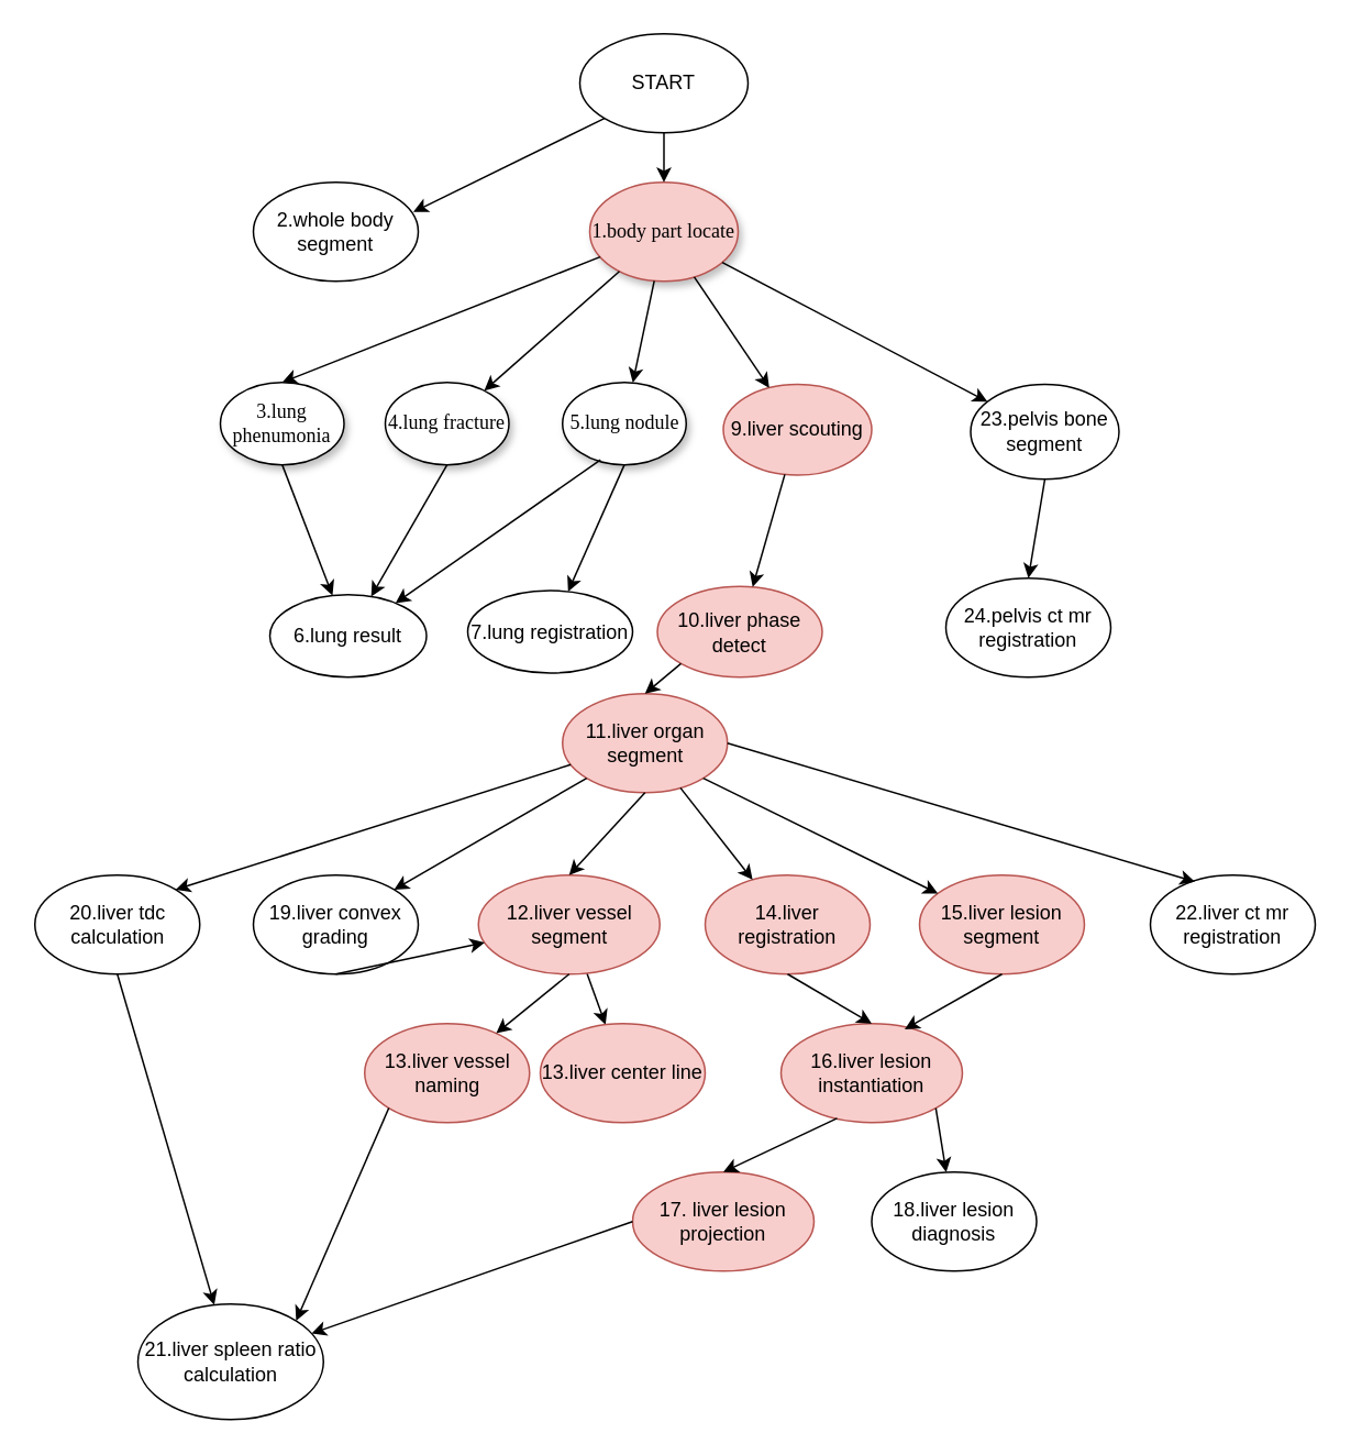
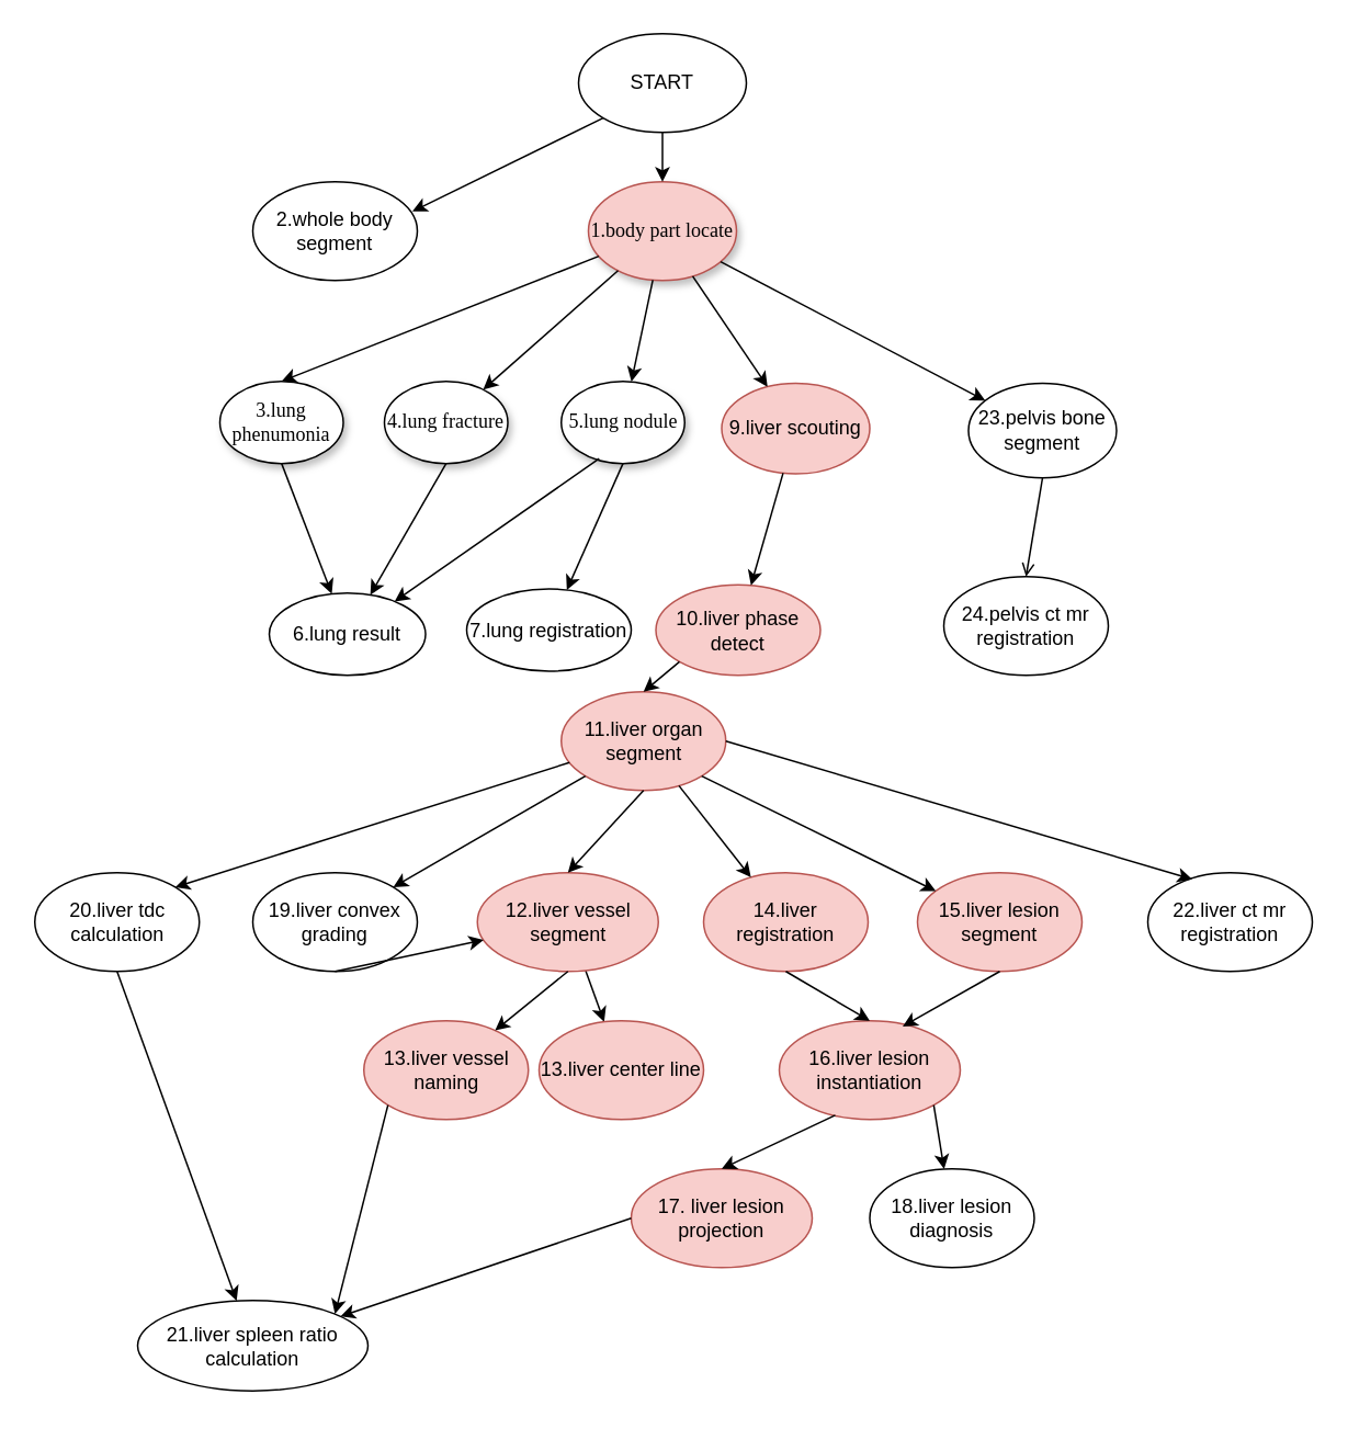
  <mxCell id="0" />
  <mxCell id="1" parent="0" />
  <mxCell id="2" value="1.body part locate" style="ellipse;whiteSpace=wrap;html=1;rounded=0;shadow=1;comic=0;labelBackgroundColor=none;strokeWidth=1;fontFamily=Verdana;fontSize=12;align=center;fillColor=#f8cecc;strokeColor=#b85450;" parent="1" vertex="1"><mxGeometry x="357" y="110" width="90" height="60" as="geometry" /></mxCell>
  <mxCell id="3" value="&lt;span&gt;4.lung fracture&lt;/span&gt;" style="ellipse;whiteSpace=wrap;html=1;rounded=0;shadow=1;comic=0;labelBackgroundColor=none;strokeWidth=1;fontFamily=Verdana;fontSize=12;align=center;" parent="1" vertex="1"><mxGeometry x="233" y="231.25" width="75" height="50" as="geometry" /></mxCell>
  <mxCell id="4" value="&lt;span&gt;5.lung nodule&lt;/span&gt;" style="ellipse;whiteSpace=wrap;html=1;rounded=0;shadow=1;comic=0;labelBackgroundColor=none;strokeWidth=1;fontFamily=Verdana;fontSize=12;align=center;" parent="1" vertex="1"><mxGeometry x="340.5" y="231.25" width="75" height="50" as="geometry" /></mxCell>
  <mxCell id="5" value="3.lung phenumonia" style="ellipse;whiteSpace=wrap;html=1;rounded=0;shadow=1;comic=0;labelBackgroundColor=none;strokeWidth=1;fontFamily=Verdana;fontSize=12;align=center;" parent="1" vertex="1"><mxGeometry x="133" y="231.25" width="75" height="50" as="geometry" /></mxCell>
  <mxCell id="6" value="2.whole body segment" style="ellipse;whiteSpace=wrap;html=1;" parent="1" vertex="1"><mxGeometry x="153" y="110" width="100" height="60" as="geometry" /></mxCell>
  <mxCell id="7" value="START" style="ellipse;whiteSpace=wrap;html=1;" parent="1" vertex="1"><mxGeometry x="351" width="102" height="60" as="geometry" y="20" /></mxCell>
  <mxCell id="8" value="6.lung result" style="ellipse;whiteSpace=wrap;html=1;" parent="1" vertex="1"><mxGeometry x="163" y="360" width="95" height="50" as="geometry" /></mxCell>
  <mxCell id="9" value="" style="endArrow=classic;html=1;" parent="1" source="7" target="2" edge="1"><mxGeometry width="50" height="50" relative="1" as="geometry"><mxPoint x="463" y="390" as="sourcePoint" /><mxPoint x="513" y="340" as="targetPoint" /></mxGeometry></mxCell>
  <mxCell id="10" value="" style="endArrow=classic;html=1;exitX=0.5;exitY=1;exitDx=0;exitDy=0;" parent="1" source="5" target="8" edge="1"><mxGeometry width="50" height="50" relative="1" as="geometry"><mxPoint x="463" y="390" as="sourcePoint" /><mxPoint x="513" y="340" as="targetPoint" /></mxGeometry></mxCell>
  <mxCell id="11" value="" style="endArrow=classic;html=1;exitX=0.5;exitY=1;exitDx=0;exitDy=0;" parent="1" source="3" target="8" edge="1"><mxGeometry width="50" height="50" relative="1" as="geometry"><mxPoint x="463" y="390" as="sourcePoint" /><mxPoint x="513" y="340" as="targetPoint" /></mxGeometry></mxCell>
  <mxCell id="12" value="" style="endArrow=classic;html=1;exitX=0.307;exitY=0.94;exitDx=0;exitDy=0;exitPerimeter=0;" parent="1" source="4" target="8" edge="1"><mxGeometry width="50" height="50" relative="1" as="geometry"><mxPoint x="463" y="390" as="sourcePoint" /><mxPoint x="513" y="340" as="targetPoint" /></mxGeometry></mxCell>
  <mxCell id="13" value="" style="endArrow=classic;html=1;exitX=0.5;exitY=1;exitDx=0;exitDy=0;" parent="1" source="4" target="14" edge="1"><mxGeometry width="50" height="50" relative="1" as="geometry"><mxPoint x="453" y="290" as="sourcePoint" /><mxPoint x="513" y="340" as="targetPoint" /></mxGeometry></mxCell>
  <mxCell id="14" value="7.lung registration" style="ellipse;whiteSpace=wrap;html=1;" parent="1" vertex="1"><mxGeometry x="283" y="357.5" width="100" height="50" as="geometry" /></mxCell>
  <mxCell id="15" value="" style="endArrow=classic;html=1;entryX=0.5;entryY=0;entryDx=0;entryDy=0;" parent="1" source="2" target="5" edge="1"><mxGeometry width="50" height="50" relative="1" as="geometry"><mxPoint x="463" y="390" as="sourcePoint" /><mxPoint x="513" y="340" as="targetPoint" /></mxGeometry></mxCell>
  <mxCell id="16" value="" style="endArrow=classic;html=1;" parent="1" source="2" target="3" edge="1"><mxGeometry width="50" height="50" relative="1" as="geometry"><mxPoint x="463" y="390" as="sourcePoint" /><mxPoint x="513" y="340" as="targetPoint" /></mxGeometry></mxCell>
  <mxCell id="17" value="9.liver scouting" style="ellipse;whiteSpace=wrap;html=1;fillColor=#f8cecc;strokeColor=#b85450;" parent="1" vertex="1"><mxGeometry x="438" y="232.5" width="90" height="55" as="geometry" /></mxCell>
  <mxCell id="18" value="" style="endArrow=classic;html=1;entryX=0.97;entryY=0.3;entryDx=0;entryDy=0;entryPerimeter=0;exitX=0;exitY=1;exitDx=0;exitDy=0;" parent="1" source="7" target="6" edge="1"><mxGeometry width="50" height="50" relative="1" as="geometry"><mxPoint x="373" y="68" as="sourcePoint" /><mxPoint x="553" y="250" as="targetPoint" /></mxGeometry></mxCell>
  <mxCell id="19" value="" style="endArrow=classic;html=1;" parent="1" source="2" target="4" edge="1"><mxGeometry width="50" height="50" relative="1" as="geometry"><mxPoint x="463" y="390" as="sourcePoint" /><mxPoint x="513" y="340" as="targetPoint" /></mxGeometry></mxCell>
  <mxCell id="20" value="" style="endArrow=classic;html=1;" parent="1" source="2" target="17" edge="1"><mxGeometry width="50" height="50" relative="1" as="geometry"><mxPoint x="463" y="390" as="sourcePoint" /><mxPoint x="513" y="340" as="targetPoint" /></mxGeometry></mxCell>
  <mxCell id="21" value="10.liver phase detect" style="ellipse;whiteSpace=wrap;html=1;fillColor=#f8cecc;strokeColor=#b85450;" parent="1" vertex="1"><mxGeometry x="398" y="355" width="100" height="55" as="geometry" /></mxCell>
  <mxCell id="22" value="" style="endArrow=classic;html=1;" parent="1" source="17" target="21" edge="1"><mxGeometry width="50" height="50" relative="1" as="geometry"><mxPoint x="463" y="390" as="sourcePoint" /><mxPoint x="513" y="340" as="targetPoint" /></mxGeometry></mxCell>
  <mxCell id="23" value="11.liver organ segment" style="ellipse;whiteSpace=wrap;html=1;fillColor=#f8cecc;strokeColor=#b85450;" parent="1" vertex="1"><mxGeometry x="340.5" y="420" width="100" height="60" as="geometry" /></mxCell>
  <mxCell id="24" value="" style="endArrow=classic;html=1;entryX=0.5;entryY=0;entryDx=0;entryDy=0;exitX=0;exitY=1;exitDx=0;exitDy=0;" parent="1" source="21" target="23" edge="1"><mxGeometry width="50" height="50" relative="1" as="geometry"><mxPoint x="533" y="420" as="sourcePoint" /><mxPoint x="413" y="430" as="targetPoint" /></mxGeometry></mxCell>
  <mxCell id="25" style="rounded=0;orthogonalLoop=1;jettySize=auto;html=1;" edge="1" parent="1" source="26" target="56"><mxGeometry relative="1" as="geometry" /></mxCell>
  <mxCell id="26" value="12.liver vessel segment" style="ellipse;whiteSpace=wrap;html=1;fillColor=#f8cecc;strokeColor=#b85450;" parent="1" vertex="1"><mxGeometry x="289.5" y="530" width="110" height="60" as="geometry" /></mxCell>
  <mxCell id="27" value="" style="endArrow=classic;html=1;entryX=0.5;entryY=0;entryDx=0;entryDy=0;exitX=0.5;exitY=1;exitDx=0;exitDy=0;" parent="1" source="23" target="26" edge="1"><mxGeometry width="50" height="50" relative="1" as="geometry"><mxPoint x="463" y="500" as="sourcePoint" /><mxPoint x="513" y="450" as="targetPoint" /></mxGeometry></mxCell>
  <mxCell id="28" value="13.liver vessel naming" style="ellipse;whiteSpace=wrap;html=1;fillColor=#f8cecc;strokeColor=#b85450;" parent="1" vertex="1"><mxGeometry x="220.5" y="620" width="100" height="60" as="geometry" /></mxCell>
  <mxCell id="29" value="" style="endArrow=classic;html=1;exitX=0.5;exitY=1;exitDx=0;exitDy=0;" parent="1" source="26" target="28" edge="1"><mxGeometry width="50" height="50" relative="1" as="geometry"><mxPoint x="463" y="500" as="sourcePoint" /><mxPoint x="513" y="450" as="targetPoint" /></mxGeometry></mxCell>
  <mxCell id="30" value="14.liver registration" style="ellipse;whiteSpace=wrap;html=1;fillColor=#f8cecc;strokeColor=#b85450;" parent="1" vertex="1"><mxGeometry x="427" y="530" width="100" height="60" as="geometry" /></mxCell>
  <mxCell id="31" value="" style="endArrow=classic;html=1;" parent="1" source="23" target="30" edge="1"><mxGeometry width="50" height="50" relative="1" as="geometry"><mxPoint x="463" y="660" as="sourcePoint" /><mxPoint x="513" y="610" as="targetPoint" /></mxGeometry></mxCell>
  <mxCell id="32" value="15.liver lesion segment" style="ellipse;whiteSpace=wrap;html=1;fillColor=#f8cecc;strokeColor=#b85450;" parent="1" vertex="1"><mxGeometry x="557" y="530" width="100" height="60" as="geometry" /></mxCell>
  <mxCell id="33" value="" style="endArrow=classic;html=1;exitX=1;exitY=1;exitDx=0;exitDy=0;" parent="1" source="23" target="32" edge="1"><mxGeometry width="50" height="50" relative="1" as="geometry"><mxPoint x="463" y="660" as="sourcePoint" /><mxPoint x="513" y="610" as="targetPoint" /></mxGeometry></mxCell>
  <mxCell id="34" value="16.liver lesion instantiation" style="ellipse;whiteSpace=wrap;html=1;fillColor=#f8cecc;strokeColor=#b85450;" parent="1" vertex="1"><mxGeometry x="473" y="620" width="110" height="60" as="geometry" /></mxCell>
  <mxCell id="35" value="" style="endArrow=classic;html=1;exitX=0.5;exitY=1;exitDx=0;exitDy=0;entryX=0.5;entryY=0;entryDx=0;entryDy=0;" parent="1" source="30" target="34" edge="1"><mxGeometry width="50" height="50" relative="1" as="geometry"><mxPoint x="463" y="550" as="sourcePoint" /><mxPoint x="513" y="500" as="targetPoint" /></mxGeometry></mxCell>
  <mxCell id="36" value="" style="endArrow=classic;html=1;exitX=0.5;exitY=1;exitDx=0;exitDy=0;entryX=0.682;entryY=0.057;entryDx=0;entryDy=0;entryPerimeter=0;" parent="1" source="32" target="34" edge="1"><mxGeometry width="50" height="50" relative="1" as="geometry"><mxPoint x="463" y="550" as="sourcePoint" /><mxPoint x="513" y="500" as="targetPoint" /></mxGeometry></mxCell>
  <mxCell id="37" value="17. liver lesion projection" style="ellipse;whiteSpace=wrap;html=1;fillColor=#f8cecc;strokeColor=#b85450;" parent="1" vertex="1"><mxGeometry x="383" y="710" width="110" height="60" as="geometry" /></mxCell>
  <mxCell id="38" value="" style="endArrow=classic;html=1;exitX=0.309;exitY=0.957;exitDx=0;exitDy=0;entryX=0.5;entryY=0;entryDx=0;entryDy=0;exitPerimeter=0;" parent="1" source="34" target="37" edge="1"><mxGeometry width="50" height="50" relative="1" as="geometry"><mxPoint x="463" y="810" as="sourcePoint" /><mxPoint x="513" y="760" as="targetPoint" /></mxGeometry></mxCell>
  <mxCell id="39" value="18.liver lesion diagnosis" style="ellipse;whiteSpace=wrap;html=1;" parent="1" vertex="1"><mxGeometry x="528" y="710" width="100" height="60" as="geometry" /></mxCell>
  <mxCell id="40" value="" style="endArrow=classic;html=1;exitX=1;exitY=1;exitDx=0;exitDy=0;" parent="1" source="34" target="39" edge="1"><mxGeometry width="50" height="50" relative="1" as="geometry"><mxPoint x="463" y="660" as="sourcePoint" /><mxPoint x="513" y="610" as="targetPoint" /></mxGeometry></mxCell>
  <mxCell id="41" value="19.liver convex grading" style="ellipse;whiteSpace=wrap;html=1;" parent="1" vertex="1"><mxGeometry x="153" y="530" width="100" height="60" as="geometry" /></mxCell>
  <mxCell id="42" value="20.liver tdc calculation" style="ellipse;whiteSpace=wrap;html=1;" parent="1" vertex="1"><mxGeometry x="20.5" y="530" width="100" height="60" as="geometry" /></mxCell>
  <mxCell id="43" value="22.liver ct mr registration" style="ellipse;whiteSpace=wrap;html=1;" parent="1" vertex="1"><mxGeometry x="697" y="530" width="100" height="60" as="geometry" /></mxCell>
  <mxCell id="44" value="23.pelvis bone segment" style="ellipse;whiteSpace=wrap;html=1;" parent="1" vertex="1"><mxGeometry x="588" y="232.5" width="90" height="57.5" as="geometry" /></mxCell>
  <mxCell id="45" value="" style="endArrow=classic;html=1;" parent="1" source="2" target="44" edge="1"><mxGeometry width="50" height="50" relative="1" as="geometry"><mxPoint x="463" y="230" as="sourcePoint" /><mxPoint x="513" y="180" as="targetPoint" /></mxGeometry></mxCell>
  <mxCell id="46" value="24.pelvis ct mr registration" style="ellipse;whiteSpace=wrap;html=1;" parent="1" vertex="1"><mxGeometry x="573" y="350" width="100" height="60" as="geometry" /></mxCell>
- <mxCell id="47" value="" style="endArrow=classic;html=1;exitX=0.5;exitY=1;exitDx=0;exitDy=0;entryX=0.5;entryY=0;entryDx=0;entryDy=0;" parent="1" source="44" target="46" edge="1"><mxGeometry width="50" height="50" relative="1" as="geometry"><mxPoint x="463" y="390" as="sourcePoint" /><mxPoint x="513" y="340" as="targetPoint" /></mxGeometry></mxCell>
+ <mxCell id="47" value="" style="endArrow=open;html=1;exitX=0.5;exitY=1;exitDx=0;exitDy=0;entryX=0.5;entryY=0;entryDx=0;entryDy=0;" parent="1" source="44" target="46" edge="1"><mxGeometry width="50" height="50" relative="1" as="geometry"><mxPoint x="463" y="390" as="sourcePoint" /><mxPoint x="513" y="340" as="targetPoint" /></mxGeometry></mxCell>
  <mxCell id="48" value="" style="endArrow=classic;html=1;entryX=1;entryY=0;entryDx=0;entryDy=0;exitX=0;exitY=1;exitDx=0;exitDy=0;" parent="1" source="23" target="41" edge="1"><mxGeometry width="50" height="50" relative="1" as="geometry"><mxPoint x="463" y="710" as="sourcePoint" /><mxPoint x="513" y="660" as="targetPoint" /></mxGeometry></mxCell>
  <mxCell id="49" value="" style="endArrow=classic;html=1;entryX=1;entryY=0;entryDx=0;entryDy=0;exitX=0.05;exitY=0.717;exitDx=0;exitDy=0;exitPerimeter=0;" parent="1" source="23" target="42" edge="1"><mxGeometry width="50" height="50" relative="1" as="geometry"><mxPoint x="443" y="500" as="sourcePoint" /><mxPoint x="513" y="660" as="targetPoint" /></mxGeometry></mxCell>
  <mxCell id="50" value="" style="endArrow=classic;html=1;exitX=1;exitY=0.5;exitDx=0;exitDy=0;entryX=0.27;entryY=0.067;entryDx=0;entryDy=0;entryPerimeter=0;" parent="1" source="23" target="43" edge="1"><mxGeometry width="50" height="50" relative="1" as="geometry"><mxPoint x="463" y="710" as="sourcePoint" /><mxPoint x="513" y="660" as="targetPoint" /></mxGeometry></mxCell>
- <mxCell id="51" value="21.liver spleen ratio calculation" style="ellipse;whiteSpace=wrap;html=1;" parent="1" vertex="1"><mxGeometry x="83" y="790" width="112.5" height="70" as="geometry" /></mxCell>
+ <mxCell id="51" value="21.liver spleen ratio calculation" style="ellipse;whiteSpace=wrap;html=1;" parent="1" vertex="1"><mxGeometry x="83" y="790" width="140" height="55" as="geometry" /></mxCell>
  <mxCell id="52" value="" style="endArrow=classic;html=1;exitX=0.5;exitY=1;exitDx=0;exitDy=0;" parent="1" source="42" target="51" edge="1"><mxGeometry width="50" height="50" relative="1" as="geometry"><mxPoint x="463" y="660" as="sourcePoint" /><mxPoint x="513" y="610" as="targetPoint" /></mxGeometry></mxCell>
  <mxCell id="53" value="" style="endArrow=classic;html=1;exitX=0.5;exitY=1;exitDx=0;exitDy=0;" parent="1" source="41" target="26" edge="1"><mxGeometry width="50" height="50" relative="1" as="geometry"><mxPoint x="463" y="660" as="sourcePoint" /><mxPoint x="513" y="610" as="targetPoint" /></mxGeometry></mxCell>
  <mxCell id="54" value="" style="endArrow=classic;html=1;exitX=0;exitY=1;exitDx=0;exitDy=0;entryX=1;entryY=0;entryDx=0;entryDy=0;" parent="1" source="28" target="51" edge="1"><mxGeometry width="50" height="50" relative="1" as="geometry"><mxPoint x="463" y="660" as="sourcePoint" /><mxPoint x="513" y="610" as="targetPoint" /></mxGeometry></mxCell>
  <mxCell id="55" value="" style="endArrow=classic;html=1;exitX=0;exitY=0.5;exitDx=0;exitDy=0;" parent="1" source="37" target="51" edge="1"><mxGeometry width="50" height="50" relative="1" as="geometry"><mxPoint x="463" y="660" as="sourcePoint" /><mxPoint x="513" y="610" as="targetPoint" /></mxGeometry></mxCell>
  <mxCell id="56" value="13.liver center line" style="ellipse;whiteSpace=wrap;html=1;fillColor=#f8cecc;strokeColor=#b85450;" vertex="1" parent="1"><mxGeometry x="327" y="620" width="100" height="60" as="geometry" /></mxCell>
